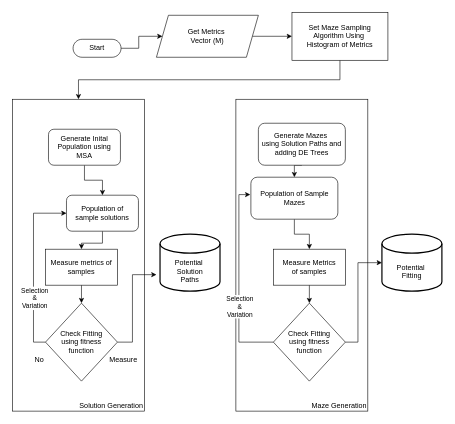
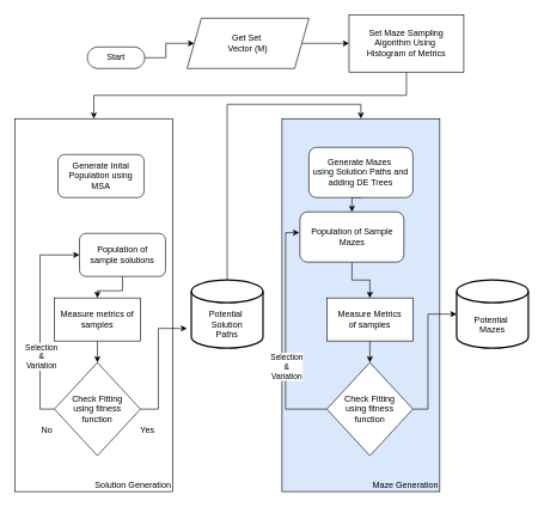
  <mxCell id="0" />
  <mxCell id="1" parent="0" />
  <mxCell id="2" style="edgeStyle=orthogonalEdgeStyle;rounded=0;orthogonalLoop=1;jettySize=auto;html=1;exitX=1;exitY=0.5;exitDx=0;exitDy=0;exitPerimeter=0;entryX=0;entryY=0.5;entryDx=0;entryDy=0;" edge="1" parent="1" source="3" target="5"><mxGeometry relative="1" as="geometry" /></mxCell>
  <mxCell id="3" value="Start" style="html=1;dashed=0;whiteSpace=wrap;shape=mxgraph.dfd.start" vertex="1" parent="1"><mxGeometry x="121" y="65" width="80" height="30" as="geometry" /></mxCell>
  <mxCell id="4" style="edgeStyle=orthogonalEdgeStyle;rounded=0;orthogonalLoop=1;jettySize=auto;html=1;exitX=1;exitY=0.5;exitDx=0;exitDy=0;entryX=0;entryY=0.5;entryDx=0;entryDy=0;" edge="1" parent="1" source="5" target="7"><mxGeometry relative="1" as="geometry" /></mxCell>
- <mxCell id="5" value="Get Metrics&amp;nbsp;&lt;div&gt;Vector (M)&lt;/div&gt;" style="shape=parallelogram;perimeter=parallelogramPerimeter;whiteSpace=wrap;html=1;fixedSize=1;" vertex="1" parent="1"><mxGeometry x="260" y="25" width="170" height="70" as="geometry" /></mxCell>
+ <mxCell id="5" value="Get Set&amp;nbsp;&lt;div&gt;Vector (M)&lt;/div&gt;" style="shape=parallelogram;perimeter=parallelogramPerimeter;whiteSpace=wrap;html=1;fixedSize=1;" vertex="1" parent="1"><mxGeometry x="260" y="25" width="170" height="70" as="geometry" /></mxCell>
  <mxCell id="6" style="edgeStyle=orthogonalEdgeStyle;rounded=0;orthogonalLoop=1;jettySize=auto;html=1;exitX=0.5;exitY=1;exitDx=0;exitDy=0;entryX=0.5;entryY=0;entryDx=0;entryDy=0;" edge="1" parent="1" source="7" target="8"><mxGeometry relative="1" as="geometry"><mxPoint x="141" y="355" as="targetPoint" /></mxGeometry></mxCell>
  <mxCell id="7" value="Set Maze Sampling&lt;div&gt;Algorithm Using&amp;nbsp;&lt;/div&gt;&lt;div&gt;Histogram of Metrics&lt;/div&gt;" style="rounded=0;whiteSpace=wrap;html=1;" vertex="1" parent="1"><mxGeometry x="486" y="20" width="160" height="80" as="geometry" /></mxCell>
  <mxCell id="8" value="Solution Generation" style="rounded=0;whiteSpace=wrap;html=1;verticalAlign=bottom;align=right;" vertex="1" parent="1"><mxGeometry x="20" y="165" width="220" height="520" as="geometry" /></mxCell>
- <mxCell id="9" style="edgeStyle=orthogonalEdgeStyle;rounded=0;orthogonalLoop=1;jettySize=auto;html=1;exitX=0.5;exitY=1;exitDx=0;exitDy=0;" edge="1" parent="1" source="10" target="12"><mxGeometry relative="1" as="geometry" /></mxCell>
  <mxCell id="10" value="Generate Inital Population using MSA" style="rounded=1;whiteSpace=wrap;html=1;" vertex="1" parent="1"><mxGeometry x="80" y="215" width="120" height="60" as="geometry" /></mxCell>
  <mxCell id="11" style="edgeStyle=orthogonalEdgeStyle;rounded=0;orthogonalLoop=1;jettySize=auto;html=1;exitX=0.5;exitY=1;exitDx=0;exitDy=0;" edge="1" parent="1" source="12" target="14"><mxGeometry relative="1" as="geometry" /></mxCell>
  <mxCell id="12" value="Population of&lt;div&gt;sample solutions&lt;/div&gt;" style="rounded=1;whiteSpace=wrap;html=1;" vertex="1" parent="1"><mxGeometry x="110" y="325" width="120" height="60" as="geometry" /></mxCell>
  <mxCell id="13" style="edgeStyle=orthogonalEdgeStyle;rounded=0;orthogonalLoop=1;jettySize=auto;html=1;exitX=0.5;exitY=1;exitDx=0;exitDy=0;entryX=0.5;entryY=0;entryDx=0;entryDy=0;" edge="1" parent="1" source="14" target="16"><mxGeometry relative="1" as="geometry" /></mxCell>
  <mxCell id="14" value="Measure metrics of samples" style="rounded=0;whiteSpace=wrap;html=1;" vertex="1" parent="1"><mxGeometry x="75" y="415" width="120" height="60" as="geometry" /></mxCell>
  <mxCell id="15" style="edgeStyle=orthogonalEdgeStyle;rounded=0;orthogonalLoop=1;jettySize=auto;html=1;exitX=1;exitY=0.5;exitDx=0;exitDy=0;entryX=0;entryY=0.5;entryDx=0;entryDy=0;entryPerimeter=0;" edge="1" parent="1" source="16"><mxGeometry relative="1" as="geometry"><mxPoint x="260" y="457.5" as="targetPoint" /><Array as="points"><mxPoint x="220" y="570" /><mxPoint x="220" y="458" /></Array></mxGeometry></mxCell>
  <mxCell id="16" value="Check Fitting&lt;div&gt;using fitness&lt;/div&gt;&lt;div&gt;function&lt;/div&gt;" style="rhombus;whiteSpace=wrap;html=1;" vertex="1" parent="1"><mxGeometry x="75" y="505" width="120" height="130" as="geometry" /></mxCell>
  <mxCell id="17" style="edgeStyle=orthogonalEdgeStyle;rounded=0;orthogonalLoop=1;jettySize=auto;html=1;exitX=0;exitY=0.5;exitDx=0;exitDy=0;entryX=0;entryY=0.5;entryDx=0;entryDy=0;" edge="1" parent="1" source="16" target="12"><mxGeometry relative="1" as="geometry" /></mxCell>
  <mxCell id="18" value="Selection&lt;div&gt;&amp;amp;&lt;/div&gt;&lt;div&gt;Variation&lt;/div&gt;" style="edgeLabel;html=1;align=center;verticalAlign=middle;resizable=0;points=[];" vertex="1" connectable="0" parent="17"><mxGeometry x="0.031" y="-1" relative="1" as="geometry"><mxPoint y="55" as="offset" /></mxGeometry></mxCell>
- <mxCell id="19" value="Measure" style="text;html=1;align=center;verticalAlign=middle;whiteSpace=wrap;rounded=0;" vertex="1" parent="1"><mxGeometry x="175" y="585" width="60" height="30" as="geometry" /></mxCell>
+ <mxCell id="19" value="Yes" style="text;html=1;align=center;verticalAlign=middle;whiteSpace=wrap;rounded=0;" vertex="1" parent="1"><mxGeometry x="175" y="585" width="60" height="30" as="geometry" /></mxCell>
+ <mxCell id="20" style="edgeStyle=orthogonalEdgeStyle;rounded=0;orthogonalLoop=1;jettySize=auto;html=1;exitX=0.5;exitY=0;exitDx=0;exitDy=0;exitPerimeter=0;entryX=0.5;entryY=0;entryDx=0;entryDy=0;" edge="1" parent="1" source="21" target="23"><mxGeometry relative="1" as="geometry"><Array as="points"><mxPoint x="316" y="145" /><mxPoint x="503" y="145" /></Array></mxGeometry></mxCell>
  <mxCell id="21" value="&lt;div&gt;&lt;br&gt;&lt;/div&gt;&lt;div&gt;&lt;br&gt;&lt;/div&gt;Potential&amp;nbsp;&lt;div&gt;Solution&lt;div&gt;Paths&lt;/div&gt;&lt;/div&gt;" style="strokeWidth=2;html=1;shape=mxgraph.flowchart.database;whiteSpace=wrap;" vertex="1" parent="1"><mxGeometry x="266" y="390" width="100" height="95" as="geometry" /></mxCell>
  <mxCell id="22" value="No" style="text;html=1;align=center;verticalAlign=middle;whiteSpace=wrap;rounded=0;" vertex="1" parent="1"><mxGeometry x="35" y="585" width="60" height="30" as="geometry" /></mxCell>
- <mxCell id="23" value="Maze Generation" style="rounded=0;whiteSpace=wrap;html=1;verticalAlign=bottom;align=right;" vertex="1" parent="1"><mxGeometry x="392.5" y="165" width="220" height="520" as="geometry" /></mxCell>
+ <mxCell id="23" value="Maze Generation" style="rounded=0;whiteSpace=wrap;html=1;verticalAlign=bottom;align=right;fillColor=#dae8fc;" vertex="1" parent="1"><mxGeometry x="392.5" y="165" width="220" height="520" as="geometry" /></mxCell>
  <mxCell id="24" style="edgeStyle=orthogonalEdgeStyle;rounded=0;orthogonalLoop=1;jettySize=auto;html=1;exitX=0.5;exitY=1;exitDx=0;exitDy=0;entryX=0.5;entryY=0;entryDx=0;entryDy=0;" edge="1" parent="1" source="25" target="27"><mxGeometry relative="1" as="geometry" /></mxCell>
  <mxCell id="25" value="Generate Mazes&amp;nbsp;&lt;div&gt;using Solution Paths and adding DE Trees&lt;/div&gt;" style="rounded=1;whiteSpace=wrap;html=1;" vertex="1" parent="1"><mxGeometry x="430" y="205" width="145" height="70" as="geometry" /></mxCell>
  <mxCell id="26" style="edgeStyle=orthogonalEdgeStyle;rounded=0;orthogonalLoop=1;jettySize=auto;html=1;exitX=0.5;exitY=1;exitDx=0;exitDy=0;entryX=0.5;entryY=0;entryDx=0;entryDy=0;" edge="1" parent="1" source="27" target="29"><mxGeometry relative="1" as="geometry" /></mxCell>
  <mxCell id="27" value="Population of Sample Mazes" style="rounded=1;whiteSpace=wrap;html=1;" vertex="1" parent="1"><mxGeometry x="417.5" y="295" width="145" height="70" as="geometry" /></mxCell>
  <mxCell id="28" style="edgeStyle=orthogonalEdgeStyle;rounded=0;orthogonalLoop=1;jettySize=auto;html=1;exitX=0.5;exitY=1;exitDx=0;exitDy=0;entryX=0.5;entryY=0;entryDx=0;entryDy=0;" edge="1" parent="1" source="29" target="30"><mxGeometry relative="1" as="geometry" /></mxCell>
  <mxCell id="29" value="Measure Metrics&lt;div&gt;of samples&lt;/div&gt;" style="rounded=0;whiteSpace=wrap;html=1;" vertex="1" parent="1"><mxGeometry x="455" y="415" width="120" height="60" as="geometry" /></mxCell>
  <mxCell id="30" value="Check Fitting&lt;div&gt;using fitness&lt;/div&gt;&lt;div&gt;function&lt;/div&gt;" style="rhombus;whiteSpace=wrap;html=1;" vertex="1" parent="1"><mxGeometry x="455" y="505" width="120" height="130" as="geometry" /></mxCell>
- <mxCell id="31" value="&lt;div&gt;&lt;br&gt;&lt;/div&gt;&lt;div&gt;&lt;br&gt;&lt;/div&gt;Potential&amp;nbsp;&lt;div&gt;Fitting&lt;/div&gt;" style="strokeWidth=2;html=1;shape=mxgraph.flowchart.database;whiteSpace=wrap;" vertex="1" parent="1"><mxGeometry x="636" y="390" width="100" height="95" as="geometry" /></mxCell>
+ <mxCell id="31" value="&lt;div&gt;&lt;br&gt;&lt;/div&gt;&lt;div&gt;&lt;br&gt;&lt;/div&gt;Potential&amp;nbsp;&lt;div&gt;Mazes&lt;/div&gt;" style="strokeWidth=2;html=1;shape=mxgraph.flowchart.database;whiteSpace=wrap;" vertex="1" parent="1"><mxGeometry x="636" y="390" width="100" height="95" as="geometry" /></mxCell>
  <mxCell id="32" style="edgeStyle=orthogonalEdgeStyle;rounded=0;orthogonalLoop=1;jettySize=auto;html=1;exitX=1;exitY=0.5;exitDx=0;exitDy=0;entryX=0;entryY=0.5;entryDx=0;entryDy=0;entryPerimeter=0;" edge="1" parent="1" source="30" target="31"><mxGeometry relative="1" as="geometry"><Array as="points"><mxPoint x="596" y="570" /><mxPoint x="596" y="438" /></Array></mxGeometry></mxCell>
  <mxCell id="33" style="edgeStyle=orthogonalEdgeStyle;rounded=0;orthogonalLoop=1;jettySize=auto;html=1;exitX=0;exitY=0.5;exitDx=0;exitDy=0;entryX=-0.007;entryY=0.414;entryDx=0;entryDy=0;entryPerimeter=0;" edge="1" parent="1" source="30" target="27"><mxGeometry relative="1" as="geometry" /></mxCell>
  <mxCell id="34" value="Selection&lt;div&gt;&amp;amp;&lt;/div&gt;&lt;div&gt;Variation&lt;/div&gt;" style="edgeLabel;html=1;align=center;verticalAlign=middle;resizable=0;points=[];" vertex="1" connectable="0" parent="33"><mxGeometry x="0.051" y="-1" relative="1" as="geometry"><mxPoint y="52" as="offset" /></mxGeometry></mxCell>
